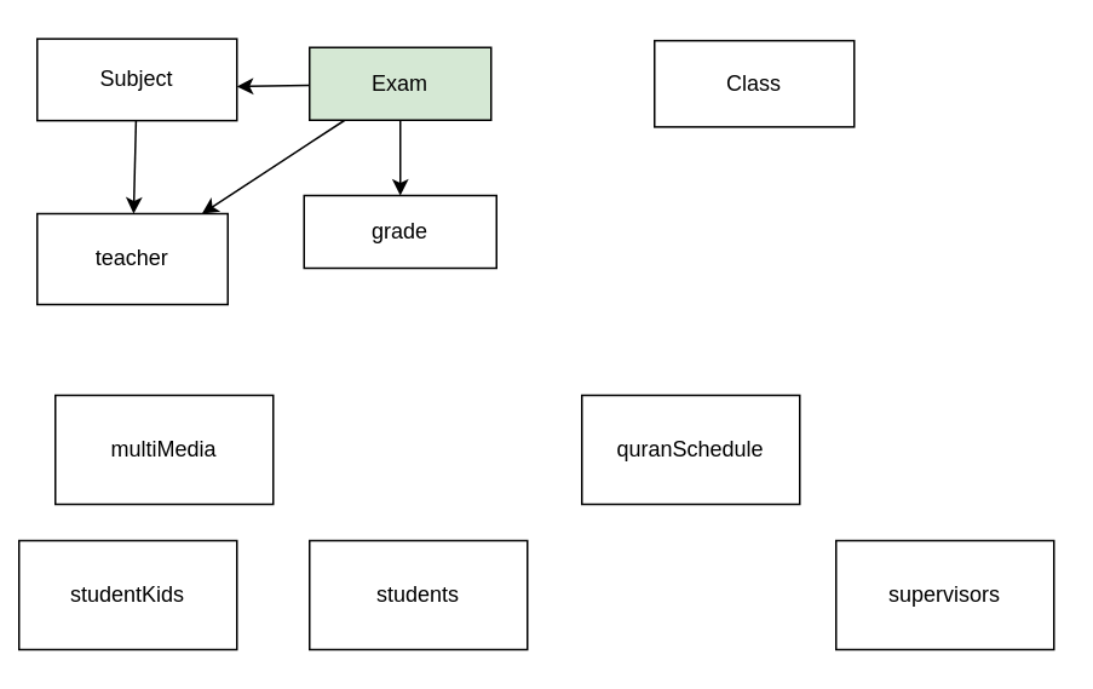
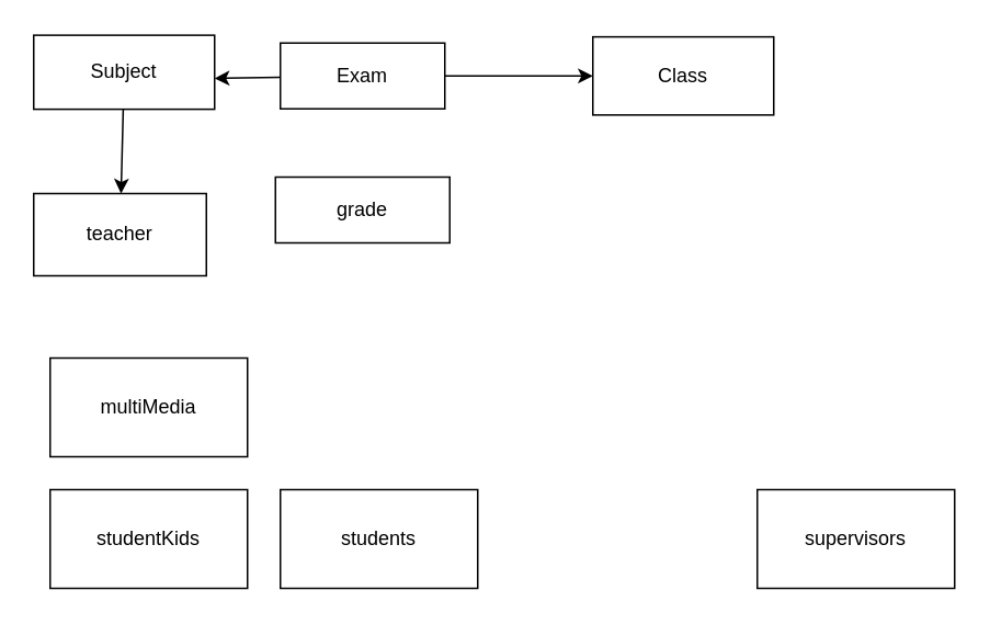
  <mxCell id="0" />
  <mxCell id="1" parent="0" />
  <mxCell id="2" value="" style="edgeStyle=none;html=1;" parent="1" source="5" edge="1"><mxGeometry relative="1" as="geometry"><mxPoint x="130" y="47" as="targetPoint" /></mxGeometry></mxCell>
- <mxCell id="3" value="" style="edgeStyle=none;html=1;" parent="1" source="5" target="13" edge="1"><mxGeometry relative="1" as="geometry" /></mxCell>
- <mxCell id="4" value="" style="edgeStyle=none;html=1;" edge="1" parent="1" source="5" target="15"><mxGeometry relative="1" as="geometry" /></mxCell>
- <mxCell id="5" value="Exam" style="whiteSpace=wrap;html=1;align=center;fillColor=#d5e8d4;" parent="1" vertex="1"><mxGeometry x="170" y="25.5" width="100" height="40" as="geometry" /></mxCell>
+ <mxCell id="3" value="" style="edgeStyle=none;html=1;" parent="1" source="5" target="8" edge="1"><mxGeometry relative="1" as="geometry" /></mxCell>
+ <mxCell id="5" value="Exam" style="whiteSpace=wrap;html=1;align=center;" parent="1" vertex="1"><mxGeometry x="170" y="25.5" width="100" height="40" as="geometry" /></mxCell>
  <mxCell id="6" value="" style="edgeStyle=none;html=1;" edge="1" parent="1" source="7" target="13"><mxGeometry relative="1" as="geometry" /></mxCell>
  <mxCell id="7" value="Subject" style="whiteSpace=wrap;html=1;" parent="1" vertex="1"><mxGeometry x="20" y="20.75" width="110" height="45" as="geometry" /></mxCell>
  <mxCell id="8" value="Class" style="whiteSpace=wrap;html=1;" parent="1" vertex="1"><mxGeometry x="360" y="21.75" width="110" height="47.5" as="geometry" /></mxCell>
  <mxCell id="9" value="multiMedia" style="whiteSpace=wrap;html=1;" vertex="1" parent="1"><mxGeometry x="30" y="217" width="120" height="60" as="geometry" /></mxCell>
- <mxCell id="10" value="quranSchedule" style="whiteSpace=wrap;html=1;" vertex="1" parent="1"><mxGeometry x="320" y="217" width="120" height="60" as="geometry" /></mxCell>
- <mxCell id="11" value="studentKids" style="whiteSpace=wrap;html=1;" vertex="1" parent="1"><mxGeometry x="10" y="297" width="120" height="60" as="geometry" /></mxCell>
+ <mxCell id="11" value="studentKids" style="whiteSpace=wrap;html=1;" vertex="1" parent="1"><mxGeometry x="30" y="297" width="120" height="60" as="geometry" /></mxCell>
  <mxCell id="12" value="students" style="whiteSpace=wrap;html=1;" vertex="1" parent="1"><mxGeometry x="170" y="297" width="120" height="60" as="geometry" /></mxCell>
  <mxCell id="13" value="teacher" style="whiteSpace=wrap;html=1;" vertex="1" parent="1"><mxGeometry x="20" y="117" width="105" height="50" as="geometry" /></mxCell>
  <mxCell id="14" value="supervisors" style="whiteSpace=wrap;html=1;" vertex="1" parent="1"><mxGeometry x="460" y="297" width="120" height="60" as="geometry" /></mxCell>
  <mxCell id="15" value="grade" style="whiteSpace=wrap;html=1;" vertex="1" parent="1"><mxGeometry x="167" y="107" width="106" height="40" as="geometry" /></mxCell>
